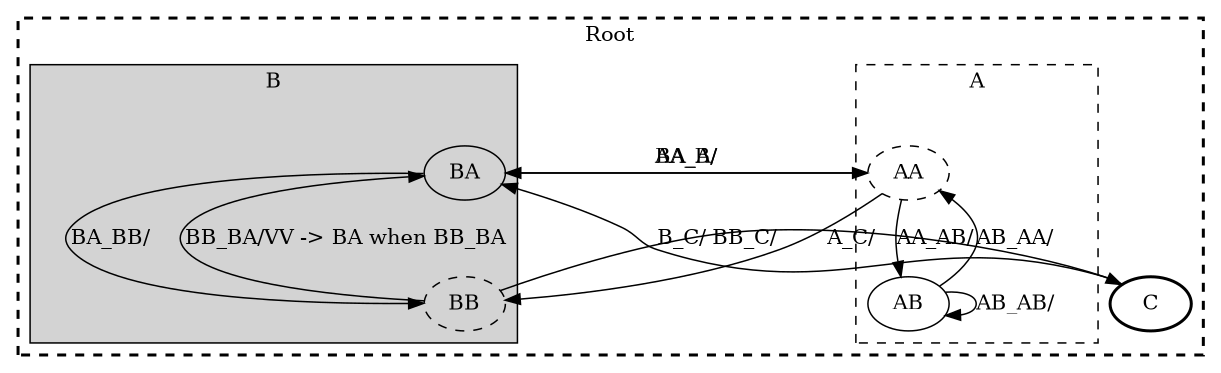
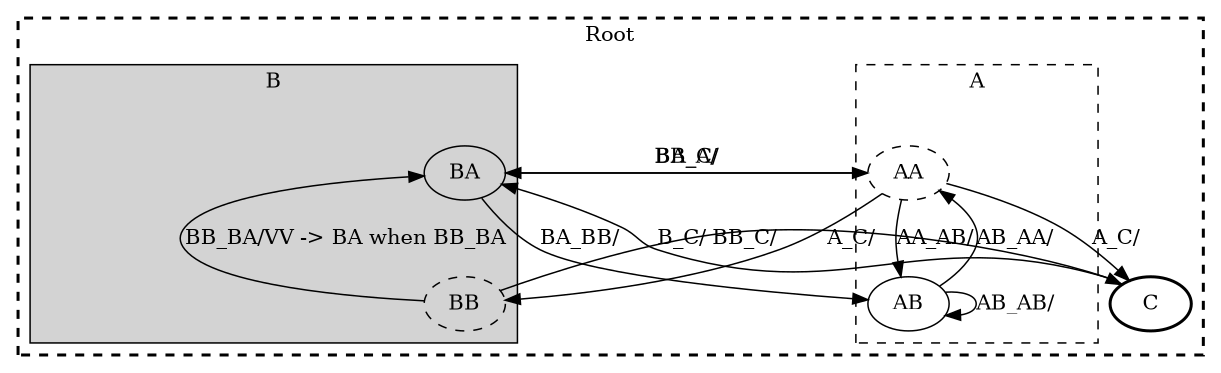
  digraph {
    compound=true
    node [style=dashed]
    AA
    AB [style=""]
    BA [style=filled]
    BB
    C [style=bold]
    subgraph cluster_1 {
      label=Root
      style="visible, dashed, bold"
      C
      subgraph cluster_2 {
        label=A
        style="visible, dashed"
        AA
        AB
      }
      subgraph cluster_3 {
        label=B
        style="visible, filled"
        BA
        BB
      }
    }
    AA -> AB [label="AA_AB/"]
-   AA -> BA [label="AA_B/"]
+   AA -> BA [label="BB_C/"]
    AA -> BB [label="A_C/"]
+   AA -> C [label="A_C/"]
    AB -> AA [label="AB_AA/"]
    AB -> AB [label="AB_AB/"]
    BA -> AA [label="BA_A/"]
-   BA -> BB [label="BA_BB/"]
+   BA -> AB [label="BA_BB/"]
    BB -> BA [label="BB_BA/VV -> BA when BB_BA"]
    BB -> C [label="BB_C/"]
    C -> BA [label="B_C/"]
  }
